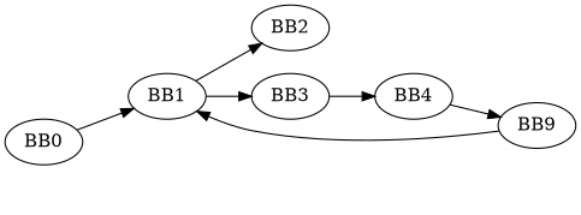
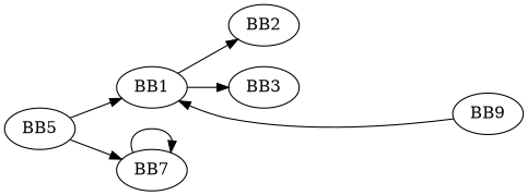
  digraph {
    rankdir=LR
-   n1 [label=BB0]
+   n1 [label=BB5]
    n2 [label=BB1]
+   n3 [label=BB7]
    n4 [label=BB2]
    n5 [label=BB3]
-   n6 [label=BB4]
    n7 [label=BB9]
    n1 -> n2
+   n1 -> n3
    n2 -> n4
    n2 -> n5
-   n5 -> n6
-   n6 -> n7
+   n3 -> n3
    n7 -> n2
  }
